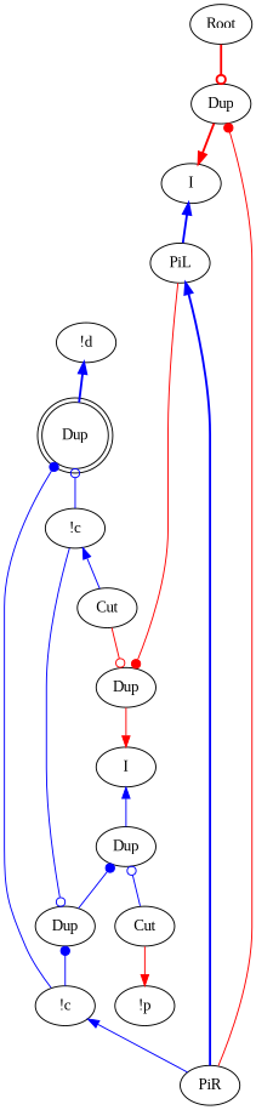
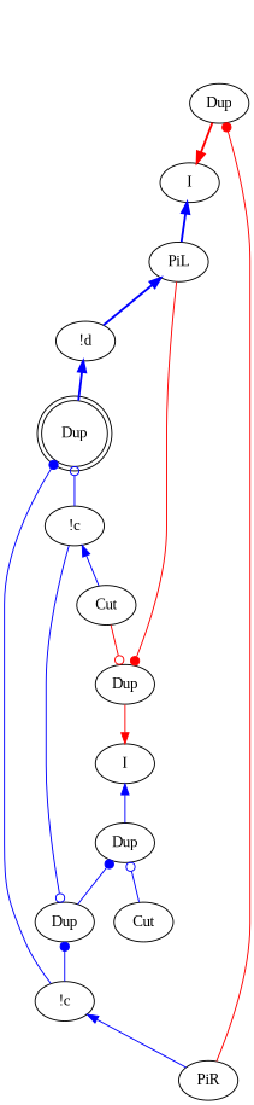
  digraph {
    fontname="Liberation Serif"
    node [fontname="Liberation Serif"]
    edge [color=blue fontname="Liberation Serif" dir=back]
-   n1 [label=Root]
    n2 [label=Dup]
    n3 [label=I]
    n4 [label=I]
    n5 [label=Dup]
    n6 [label=Cut]
    n7 [label=Dup]
    n8 [label="!d"]
    n9 [label=Dup shape=doublecircle]
    n10 [label="!c"]
    n11 [label="!c"]
    n12 [label=PiL]
    n13 [label=Dup]
-   n14 [label="!p"]
    n15 [label=PiR]
    n16 [label=Cut]
-   n1 -> n2 [arrowhead=odot color=red penwidth=2 dir=""]
    n2 -> n3 [color=red penwidth=2 dir=""]
    n3 -> n12 [penwidth=2]
    n4 -> n5
    n5 -> n6 [arrowtail=odot]
    n5 -> n7 [arrowtail=dot]
-   n6 -> n14 [color=red dir=""]
    n7 -> n10 [arrowtail=dot]
    n7 -> n11 [arrowtail=odot]
    n8 -> n9 [penwidth=2]
    n9 -> n10 [arrowtail=dot]
    n9 -> n11 [arrowtail=odot]
    n10 -> n15
    n11 -> n16
-   n12 -> n15 [penwidth=2]
+   n12 -> n8 [penwidth=2]
    n12 -> n13 [arrowhead=dot color=red dir=""]
    n13 -> n4 [color=red dir=""]
    n15 -> n2 [arrowhead=dot color=red dir=""]
    n16 -> n13 [arrowhead=odot color=red dir=""]
  }
